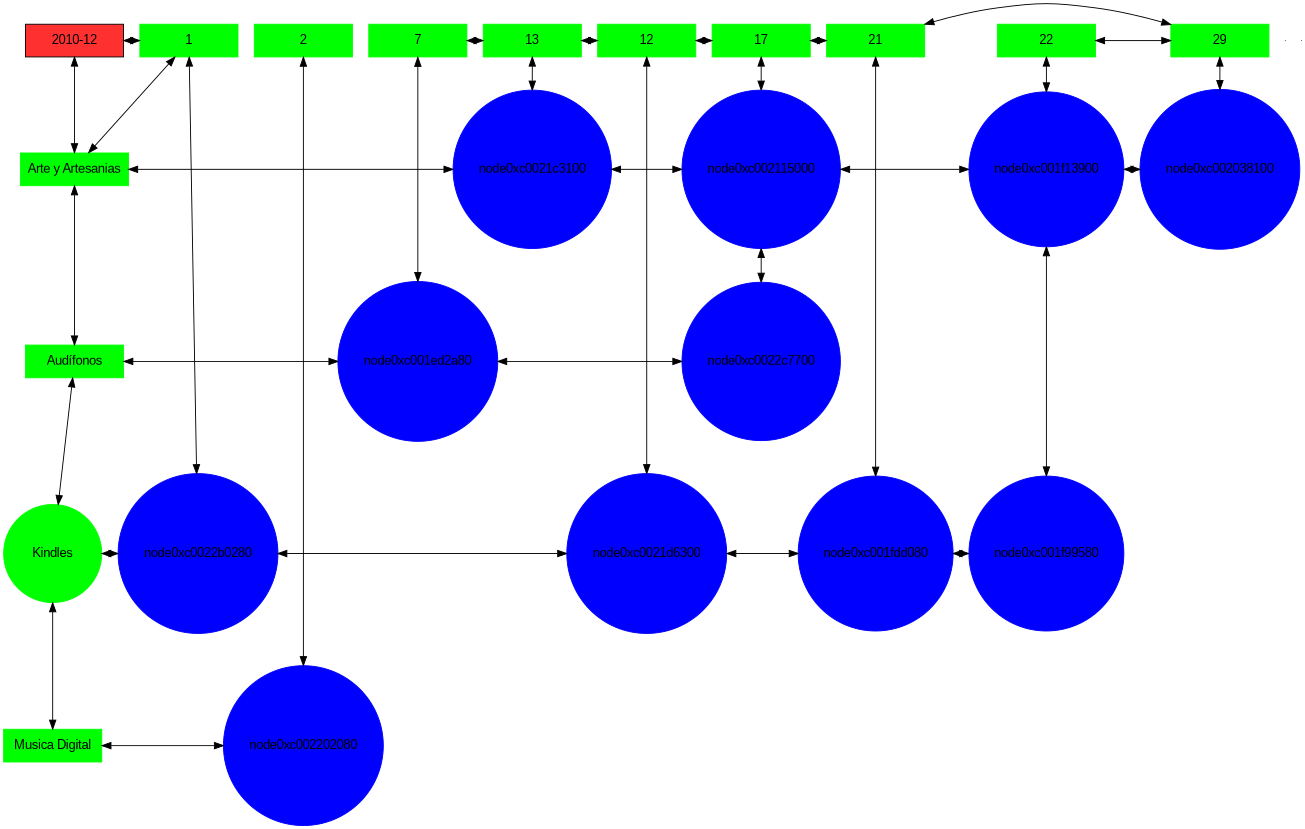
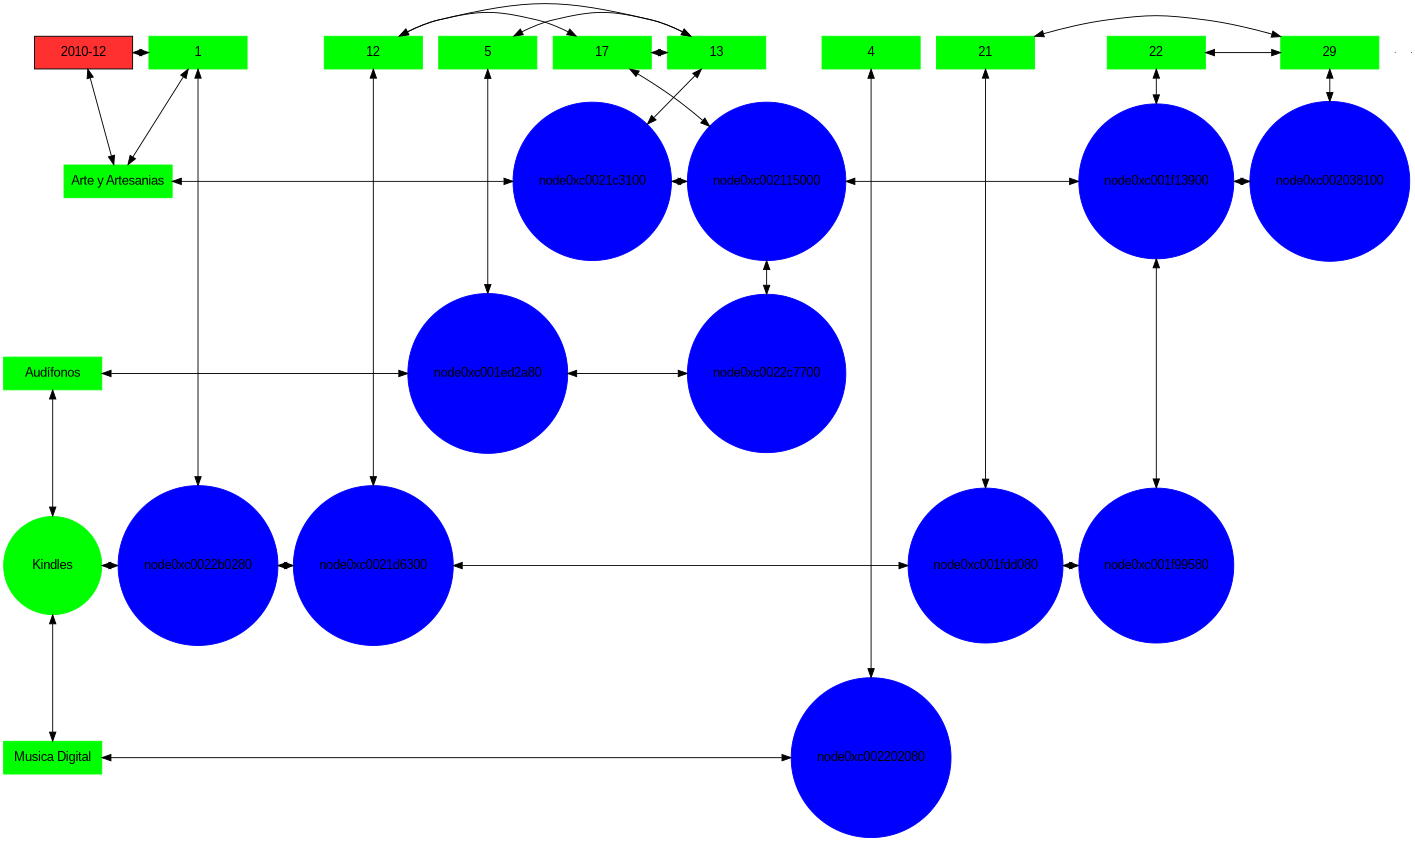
  digraph {
    fontname="Liberation Sans"
    node [fontname="Liberation Sans" group=1 shape=box style=filled color=green]
    edge [dir=both fontname="Liberation Sans"]
    n1 [fillcolor=firebrick1 label="2010-12" width=1.5 color=""]
    n2 [label=1 width=1.5]
-   n3 [group=2 label=2 width=1.5]
-   n4 [group=5 label=7 width=1.5]
+   n3 [group=2 label=4 width=1.5]
+   n4 [group=5 label=5 width=1.5]
    n5 [group=13 label=13 width=1.5]
    n6 [group=16 label=12 width=1.5]
    n7 [group=17 label=17 width=1.5]
    n8 [group=21 label=21 width=1.5]
    n9 [group=22 label=22 width=1.5]
    n10 [group=29 label=29 width=1.5]
    n11 [label="Arte y Artesanias" width=1.5]
    node0xc0021c3100 [color=blue group=13 shape=circle width=0.5]
    node0xc002115000 [color=blue group=17 shape=circle width=0.5]
    node0xc001f13900 [color=blue group=22 shape=circle width=0.5]
    node0xc002038100 [color=blue group=29 shape=circle width=0.5]
    n16 [label="Audífonos" width=1.5]
    node0xc001ed2a80 [color=blue group=5 shape=circle width=0.5]
    node0xc0022c7700 [color=blue group=17 shape=circle width=0.5]
    n19 [label=Kindles shape=circle width=1.5]
    node0xc0022b0280 [color=blue shape=circle width=0.5]
    node0xc0021d6300 [color=blue group=16 shape=circle width=0.5]
    node0xc001fdd080 [color=blue group=21 shape=circle width=0.5]
    node0xc001f99580 [color=blue group=22 shape=circle width=0.5]
    n24 [label="Musica Digital" width=1.5]
    node0xc002202080 [color=blue group=2 shape=circle width=0.5]
    e0 [shape=point width=0 group="" style="" color=""]
    e1 [shape=point width=0 group="" style="" color=""]
    subgraph sub_1 {
      rank=same
      n1
      n2
    }
    subgraph sub_2 {
      rank=same
      n2
      n3
    }
    subgraph sub_3 {
      rank=same
      n3
      n4
    }
    subgraph sub_4 {
      rank=same
      n4
      n5
    }
    subgraph sub_5 {
      rank=same
      n5
      n6
    }
    subgraph sub_6 {
      rank=same
      n6
      n7
    }
    subgraph sub_7 {
      rank=same
      n7
      n8
    }
    subgraph sub_8 {
      rank=same
      n8
      n9
    }
    subgraph sub_9 {
      rank=same
      n9
      n10
    }
    subgraph sub_10 {
      rank=same
      n11
      node0xc0021c3100
    }
    subgraph sub_11 {
      rank=same
      node0xc0021c3100
      node0xc002115000
    }
    subgraph sub_12 {
      rank=same
      node0xc002115000
      node0xc001f13900
    }
    subgraph sub_13 {
      rank=same
      node0xc001f13900
      node0xc002038100
    }
    subgraph sub_14 {
      rank=same
      n16
      node0xc001ed2a80
    }
    subgraph sub_15 {
      rank=same
      node0xc001ed2a80
      node0xc0022c7700
    }
    subgraph sub_16 {
      rank=same
      n19
      node0xc0022b0280
    }
    subgraph sub_17 {
      rank=same
      node0xc0022b0280
      node0xc0021d6300
    }
    subgraph sub_18 {
      rank=same
      node0xc0021d6300
      node0xc001fdd080
    }
    subgraph sub_19 {
      rank=same
      node0xc001fdd080
      node0xc001f99580
    }
    subgraph sub_20 {
      rank=same
      n24
      node0xc002202080
    }
    n1 -> n2
    n1 -> n11
    n2 -> n11
    n2 -> node0xc0022b0280
    n3 -> node0xc002202080
    n4 -> n5
    n4 -> node0xc001ed2a80
    n5 -> n6
    n5 -> node0xc0021c3100
    n6 -> n7
    n6 -> node0xc0021d6300
-   n7 -> n8
+   n7 -> n5
    n7 -> node0xc002115000
    n8 -> n10
    n8 -> node0xc001fdd080
    n9 -> n10
    n9 -> node0xc001f13900
    n10 -> node0xc002038100
    n11 -> node0xc0021c3100
-   n11 -> n16
    node0xc0021c3100 -> node0xc002115000
    node0xc002115000 -> node0xc001f13900
    node0xc002115000 -> node0xc0022c7700
    node0xc001f13900 -> node0xc002038100
    node0xc001f13900 -> node0xc001f99580
    n16 -> node0xc001ed2a80
    n16 -> n19
    node0xc001ed2a80 -> node0xc0022c7700
    n19 -> node0xc0022b0280
    n19 -> n24
    node0xc0022b0280 -> node0xc0021d6300
    node0xc0021d6300 -> node0xc001fdd080
    node0xc001fdd080 -> node0xc001f99580
    n24 -> node0xc002202080
  }
